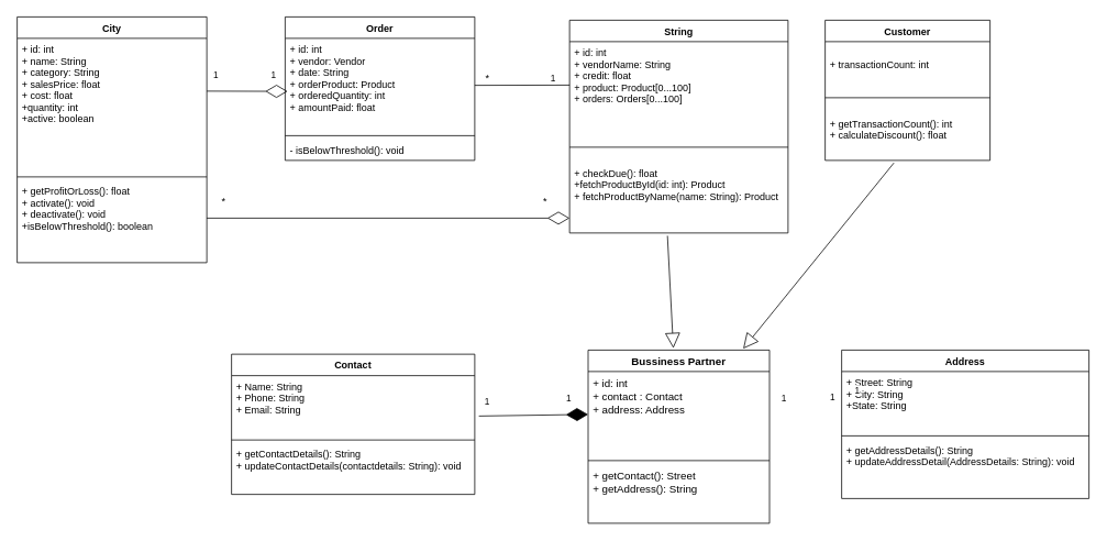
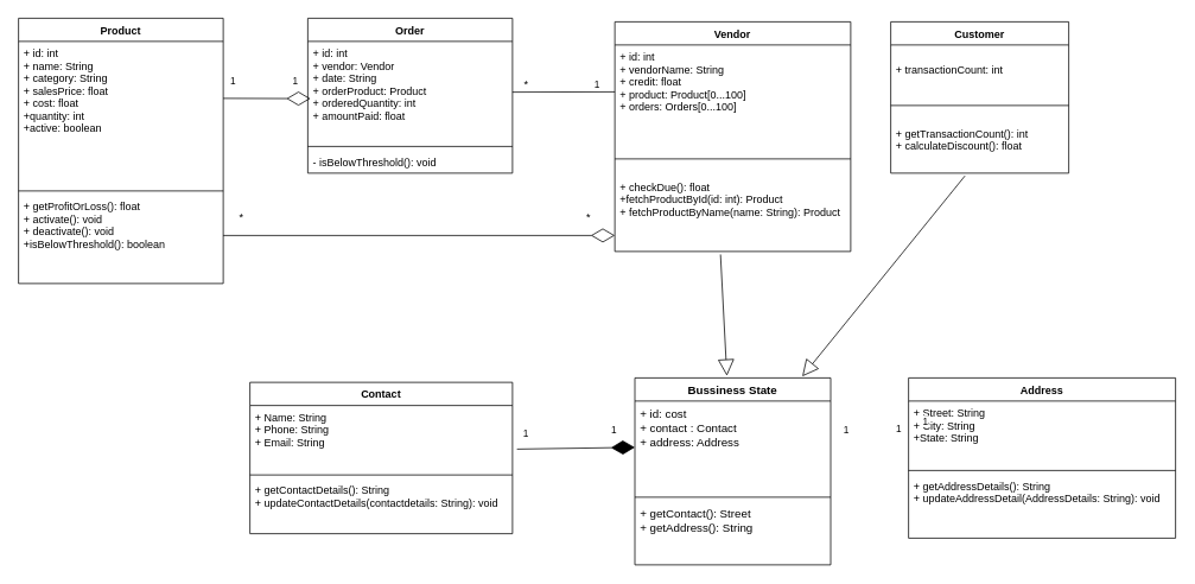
  <mxCell id="0" />
  <mxCell id="1" parent="0" />
- <mxCell id="2" value="City" style="swimlane;fontStyle=1;align=center;verticalAlign=top;childLayout=stackLayout;horizontal=1;startSize=26;horizontalStack=0;resizeParent=1;resizeParentMax=0;resizeLast=0;collapsible=1;marginBottom=0;" parent="1" vertex="1"><mxGeometry x="20" y="20" width="230" height="298" as="geometry" /></mxCell>
+ <mxCell id="2" value="Product" style="swimlane;fontStyle=1;align=center;verticalAlign=top;childLayout=stackLayout;horizontal=1;startSize=26;horizontalStack=0;resizeParent=1;resizeParentMax=0;resizeLast=0;collapsible=1;marginBottom=0;" parent="1" vertex="1"><mxGeometry x="20" y="20" width="230" height="298" as="geometry" /></mxCell>
  <mxCell id="3" value="+ id: int&#10;+ name: String&#10;+ category: String&#10;+ salesPrice: float&#10;+ cost: float&#10;+quantity: int&#10;+active: boolean" style="text;strokeColor=none;fillColor=none;align=left;verticalAlign=top;spacingLeft=4;spacingRight=4;overflow=hidden;rotatable=0;points=[[0,0.5],[1,0.5]];portConstraint=eastwest;" parent="2" vertex="1"><mxGeometry y="26" width="230" height="164" as="geometry" /></mxCell>
  <mxCell id="4" value="" style="line;strokeWidth=1;fillColor=none;align=left;verticalAlign=middle;spacingTop=-1;spacingLeft=3;spacingRight=3;rotatable=0;labelPosition=right;points=[];portConstraint=eastwest;" parent="2" vertex="1"><mxGeometry y="190" width="230" height="8" as="geometry" /></mxCell>
  <mxCell id="5" value="+ getProfitOrLoss(): float&#10;+ activate(): void&#10;+ deactivate(): void&#10;+isBelowThreshold(): boolean" style="text;strokeColor=none;fillColor=none;align=left;verticalAlign=top;spacingLeft=4;spacingRight=4;overflow=hidden;rotatable=0;points=[[0,0.5],[1,0.5]];portConstraint=eastwest;" parent="2" vertex="1"><mxGeometry y="198" width="230" height="100" as="geometry" /></mxCell>
  <mxCell id="6" value="Order" style="swimlane;fontStyle=1;align=center;verticalAlign=top;childLayout=stackLayout;horizontal=1;startSize=26;horizontalStack=0;resizeParent=1;resizeParentMax=0;resizeLast=0;collapsible=1;marginBottom=0;" parent="1" vertex="1"><mxGeometry x="345" y="20" width="230" height="174" as="geometry" /></mxCell>
  <mxCell id="7" value="+ id: int&#10;+ vendor: Vendor&#10;+ date: String&#10;+ orderProduct: Product&#10;+ orderedQuantity: int&#10;+ amountPaid: float" style="text;strokeColor=none;fillColor=none;align=left;verticalAlign=top;spacingLeft=4;spacingRight=4;overflow=hidden;rotatable=0;points=[[0,0.5],[1,0.5]];portConstraint=eastwest;" parent="6" vertex="1"><mxGeometry y="26" width="230" height="114" as="geometry" /></mxCell>
  <mxCell id="8" value="" style="line;strokeWidth=1;fillColor=none;align=left;verticalAlign=middle;spacingTop=-1;spacingLeft=3;spacingRight=3;rotatable=0;labelPosition=right;points=[];portConstraint=eastwest;" parent="6" vertex="1"><mxGeometry y="140" width="230" height="8" as="geometry" /></mxCell>
  <mxCell id="9" value="- isBelowThreshold(): void" style="text;strokeColor=none;fillColor=none;align=left;verticalAlign=top;spacingLeft=4;spacingRight=4;overflow=hidden;rotatable=0;points=[[0,0.5],[1,0.5]];portConstraint=eastwest;" parent="6" vertex="1"><mxGeometry y="148" width="230" height="26" as="geometry" /></mxCell>
  <mxCell id="10" value="Customer" style="swimlane;fontStyle=1;align=center;verticalAlign=top;childLayout=stackLayout;horizontal=1;startSize=26;horizontalStack=0;resizeParent=1;resizeParentMax=0;resizeLast=0;collapsible=1;marginBottom=0;" parent="1" vertex="1"><mxGeometry x="1000" y="24" width="200" height="170" as="geometry" /></mxCell>
  <mxCell id="11" value="&#10;+ transactionCount: int" style="text;strokeColor=none;fillColor=none;align=left;verticalAlign=top;spacingLeft=4;spacingRight=4;overflow=hidden;rotatable=0;points=[[0,0.5],[1,0.5]];portConstraint=eastwest;" parent="10" vertex="1"><mxGeometry y="26" width="200" height="64" as="geometry" /></mxCell>
  <mxCell id="12" value="" style="line;strokeWidth=1;fillColor=none;align=left;verticalAlign=middle;spacingTop=-1;spacingLeft=3;spacingRight=3;rotatable=0;labelPosition=right;points=[];portConstraint=eastwest;" parent="10" vertex="1"><mxGeometry y="90" width="200" height="8" as="geometry" /></mxCell>
  <mxCell id="13" value="&#10;+ getTransactionCount(): int&#10;+ calculateDiscount(): float" style="text;strokeColor=none;fillColor=none;align=left;verticalAlign=top;spacingLeft=4;spacingRight=4;overflow=hidden;rotatable=0;points=[[0,0.5],[1,0.5]];portConstraint=eastwest;" parent="10" vertex="1"><mxGeometry y="98" width="200" height="72" as="geometry" /></mxCell>
- <mxCell id="14" value="String" style="swimlane;fontStyle=1;align=center;verticalAlign=top;childLayout=stackLayout;horizontal=1;startSize=26;horizontalStack=0;resizeParent=1;resizeParentMax=0;resizeLast=0;collapsible=1;marginBottom=0;" parent="1" vertex="1"><mxGeometry x="690" y="24" width="265" height="258" as="geometry" /></mxCell>
+ <mxCell id="14" value="Vendor" style="swimlane;fontStyle=1;align=center;verticalAlign=top;childLayout=stackLayout;horizontal=1;startSize=26;horizontalStack=0;resizeParent=1;resizeParentMax=0;resizeLast=0;collapsible=1;marginBottom=0;" parent="1" vertex="1"><mxGeometry x="690" y="24" width="265" height="258" as="geometry" /></mxCell>
  <mxCell id="15" value="+ id: int&#10;+ vendorName: String&#10;+ credit: float&#10;+ product: Product[0...100]&#10;+ orders: Orders[0...100]" style="text;strokeColor=none;fillColor=none;align=left;verticalAlign=top;spacingLeft=4;spacingRight=4;overflow=hidden;rotatable=0;points=[[0,0.5],[1,0.5]];portConstraint=eastwest;" parent="14" vertex="1"><mxGeometry y="26" width="265" height="124" as="geometry" /></mxCell>
  <mxCell id="16" value="" style="line;strokeWidth=1;fillColor=none;align=left;verticalAlign=middle;spacingTop=-1;spacingLeft=3;spacingRight=3;rotatable=0;labelPosition=right;points=[];portConstraint=eastwest;" parent="14" vertex="1"><mxGeometry y="150" width="265" height="8" as="geometry" /></mxCell>
  <mxCell id="17" value="&#10;+ checkDue(): float&#10;+fetchProductById(id: int): Product&#10;+ fetchProductByName(name: String): Product&#10;" style="text;strokeColor=none;fillColor=none;align=left;verticalAlign=top;spacingLeft=4;spacingRight=4;overflow=hidden;rotatable=0;points=[[0,0.5],[1,0.5]];portConstraint=eastwest;" parent="14" vertex="1"><mxGeometry y="158" width="265" height="100" as="geometry" /></mxCell>
- <mxCell id="18" value="Bussiness Partner" style="swimlane;fontStyle=1;align=center;verticalAlign=top;childLayout=stackLayout;horizontal=1;startSize=26;horizontalStack=0;resizeParent=1;resizeParentMax=0;resizeLast=0;collapsible=1;marginBottom=0;labelBackgroundColor=none;labelBorderColor=none;fontSize=13;" parent="1" vertex="1"><mxGeometry x="712.5" y="424" width="220" height="210" as="geometry" /></mxCell>
- <mxCell id="19" value="+ id: int&#10;+ contact : Contact&#10;+ address: Address" style="text;strokeColor=none;fillColor=none;align=left;verticalAlign=top;spacingLeft=4;spacingRight=4;overflow=hidden;rotatable=0;points=[[0,0.5],[1,0.5]];portConstraint=eastwest;labelBackgroundColor=none;labelBorderColor=none;fontSize=13;" parent="18" vertex="1"><mxGeometry y="26" width="220" height="104" as="geometry" /></mxCell>
+ <mxCell id="18" value="Bussiness State" style="swimlane;fontStyle=1;align=center;verticalAlign=top;childLayout=stackLayout;horizontal=1;startSize=26;horizontalStack=0;resizeParent=1;resizeParentMax=0;resizeLast=0;collapsible=1;marginBottom=0;labelBackgroundColor=none;labelBorderColor=none;fontSize=13;" parent="1" vertex="1"><mxGeometry x="712.5" y="424" width="220" height="210" as="geometry" /></mxCell>
+ <mxCell id="19" value="+ id: cost&#10;+ contact : Contact&#10;+ address: Address" style="text;strokeColor=none;fillColor=none;align=left;verticalAlign=top;spacingLeft=4;spacingRight=4;overflow=hidden;rotatable=0;points=[[0,0.5],[1,0.5]];portConstraint=eastwest;labelBackgroundColor=none;labelBorderColor=none;fontSize=13;" parent="18" vertex="1"><mxGeometry y="26" width="220" height="104" as="geometry" /></mxCell>
  <mxCell id="20" value="" style="line;strokeWidth=1;fillColor=none;align=left;verticalAlign=middle;spacingTop=-1;spacingLeft=3;spacingRight=3;rotatable=0;labelPosition=right;points=[];portConstraint=eastwest;labelBackgroundColor=none;labelBorderColor=none;fontSize=13;" parent="18" vertex="1"><mxGeometry y="130" width="220" height="8" as="geometry" /></mxCell>
  <mxCell id="21" value="+ getContact(): Street&#10;+ getAddress(): String" style="text;strokeColor=none;fillColor=none;align=left;verticalAlign=top;spacingLeft=4;spacingRight=4;overflow=hidden;rotatable=0;points=[[0,0.5],[1,0.5]];portConstraint=eastwest;labelBackgroundColor=none;labelBorderColor=none;fontSize=13;" parent="18" vertex="1"><mxGeometry y="138" width="220" height="72" as="geometry" /></mxCell>
  <mxCell id="22" value="Address" style="swimlane;fontStyle=1;align=center;verticalAlign=top;childLayout=stackLayout;horizontal=1;startSize=26;horizontalStack=0;resizeParent=1;resizeParentMax=0;resizeLast=0;collapsible=1;marginBottom=0;" parent="1" vertex="1"><mxGeometry x="1020" y="424" width="300" height="180" as="geometry" /></mxCell>
  <mxCell id="23" value="+ Street: String&#10;+ City: String&#10;+State: String" style="text;strokeColor=none;fillColor=none;align=left;verticalAlign=top;spacingLeft=4;spacingRight=4;overflow=hidden;rotatable=0;points=[[0,0.5],[1,0.5]];portConstraint=eastwest;" parent="22" vertex="1"><mxGeometry y="26" width="300" height="74" as="geometry" /></mxCell>
  <mxCell id="24" value="" style="line;strokeWidth=1;fillColor=none;align=left;verticalAlign=middle;spacingTop=-1;spacingLeft=3;spacingRight=3;rotatable=0;labelPosition=right;points=[];portConstraint=eastwest;" parent="22" vertex="1"><mxGeometry y="100" width="300" height="8" as="geometry" /></mxCell>
  <mxCell id="25" value="+ getAddressDetails(): String&#10;+ updateAddressDetail(AddressDetails: String): void" style="text;strokeColor=none;fillColor=none;align=left;verticalAlign=top;spacingLeft=4;spacingRight=4;overflow=hidden;rotatable=0;points=[[0,0.5],[1,0.5]];portConstraint=eastwest;" parent="22" vertex="1"><mxGeometry y="108" width="300" height="72" as="geometry" /></mxCell>
  <mxCell id="26" value="Contact" style="swimlane;fontStyle=1;align=center;verticalAlign=top;childLayout=stackLayout;horizontal=1;startSize=26;horizontalStack=0;resizeParent=1;resizeParentMax=0;resizeLast=0;collapsible=1;marginBottom=0;" parent="1" vertex="1"><mxGeometry x="280" y="429" width="295" height="170" as="geometry" /></mxCell>
  <mxCell id="27" value="+ Name: String&#10;+ Phone: String&#10;+ Email: String" style="text;strokeColor=none;fillColor=none;align=left;verticalAlign=top;spacingLeft=4;spacingRight=4;overflow=hidden;rotatable=0;points=[[0,0.5],[1,0.5]];portConstraint=eastwest;" parent="26" vertex="1"><mxGeometry y="26" width="295" height="74" as="geometry" /></mxCell>
  <mxCell id="28" value="" style="line;strokeWidth=1;fillColor=none;align=left;verticalAlign=middle;spacingTop=-1;spacingLeft=3;spacingRight=3;rotatable=0;labelPosition=right;points=[];portConstraint=eastwest;" parent="26" vertex="1"><mxGeometry y="100" width="295" height="8" as="geometry" /></mxCell>
  <mxCell id="29" value="+ getContactDetails(): String&#10;+ updateContactDetails(contactdetails: String): void" style="text;strokeColor=none;fillColor=none;align=left;verticalAlign=top;spacingLeft=4;spacingRight=4;overflow=hidden;rotatable=0;points=[[0,0.5],[1,0.5]];portConstraint=eastwest;" parent="26" vertex="1"><mxGeometry y="108" width="295" height="62" as="geometry" /></mxCell>
  <mxCell id="30" value="" style="endArrow=diamondThin;endFill=1;endSize=24;html=1;rounded=0;entryX=0;entryY=0.5;entryDx=0;entryDy=0;" parent="1" target="19" edge="1"><mxGeometry width="160" relative="1" as="geometry"><mxPoint x="580" y="504" as="sourcePoint" /><mxPoint x="360" y="488" as="targetPoint" /></mxGeometry></mxCell>
  <mxCell id="31" value="1" style="edgeLabel;html=1;align=center;verticalAlign=middle;resizable=0;points=[];" parent="30" vertex="1" connectable="0"><mxGeometry x="-0.741" y="4" relative="1" as="geometry"><mxPoint x="-7" y="-13" as="offset" /></mxGeometry></mxCell>
  <mxCell id="32" value="" style="endArrow=block;endSize=16;endFill=0;html=1;rounded=0;exitX=0.448;exitY=1.034;exitDx=0;exitDy=0;exitPerimeter=0;entryX=0.47;entryY=-0.011;entryDx=0;entryDy=0;entryPerimeter=0;" edge="1" parent="1" source="17" target="18"><mxGeometry width="160" relative="1" as="geometry"><mxPoint x="790" y="374" as="sourcePoint" /><mxPoint x="950" y="374" as="targetPoint" /></mxGeometry></mxCell>
  <mxCell id="33" value="" style="endArrow=block;endSize=16;endFill=0;html=1;rounded=0;exitX=0.417;exitY=1.042;exitDx=0;exitDy=0;exitPerimeter=0;entryX=0.855;entryY=-0.008;entryDx=0;entryDy=0;entryPerimeter=0;" edge="1" parent="1" source="13" target="18"><mxGeometry width="160" relative="1" as="geometry"><mxPoint x="980" y="334" as="sourcePoint" /><mxPoint x="1140" y="334" as="targetPoint" /></mxGeometry></mxCell>
  <mxCell id="34" value="&lt;span style=&quot;color: rgba(0 , 0 , 0 , 0) ; font-family: monospace ; font-size: 0px&quot;&gt;%3CmxGraphModel%3E%3Croot%3E%3CmxCell%20id%3D%220%22%2F%3E%3CmxCell%20id%3D%221%22%20parent%3D%220%22%2F%3E%3CmxCell%20id%3D%222%22%20value%3D%221%22%20style%3D%22edgeLabel%3Bhtml%3D1%3Balign%3Dcenter%3BverticalAlign%3Dmiddle%3Bresizable%3D0%3Bpoints%3D%5B%5D%3B%22%20vertex%3D%221%22%20connectable%3D%220%22%20parent%3D%221%22%3E%3CmxGeometry%20x%3D%22354.725%22%20y%3D%22-580.044%22%20as%3D%22geometry%22%3E%3CmxPoint%20x%3D%2264%22%20y%3D%22-10%22%20as%3D%22offset%22%2F%3E%3C%2FmxGeometry%3E%3C%2FmxCell%3E%3C%2Froot%3E%3C%2FmxGraphModel%3E&lt;/span&gt;" style="text;html=1;align=center;verticalAlign=middle;resizable=0;points=[];autosize=1;strokeColor=none;fillColor=none;" vertex="1" parent="1"><mxGeometry x="640" y="454" width="20" height="20" as="geometry" /></mxCell>
  <mxCell id="35" value="" style="endArrow=diamondThin;endFill=0;endSize=24;html=1;rounded=0;" edge="1" parent="1"><mxGeometry width="160" relative="1" as="geometry"><mxPoint x="250" y="264" as="sourcePoint" /><mxPoint x="690" y="264" as="targetPoint" /></mxGeometry></mxCell>
  <mxCell id="36" value="" style="endArrow=diamondThin;endFill=0;endSize=24;html=1;rounded=0;entryX=0.013;entryY=0.564;entryDx=0;entryDy=0;entryPerimeter=0;" edge="1" parent="1" target="7"><mxGeometry width="160" relative="1" as="geometry"><mxPoint x="250" y="110" as="sourcePoint" /><mxPoint x="410" y="104" as="targetPoint" /></mxGeometry></mxCell>
  <mxCell id="37" value="" style="endArrow=none;html=1;rounded=0;entryX=0;entryY=0.425;entryDx=0;entryDy=0;entryPerimeter=0;exitX=1;exitY=0.5;exitDx=0;exitDy=0;" edge="1" parent="1" source="7" target="15"><mxGeometry width="50" height="50" relative="1" as="geometry"><mxPoint x="570" y="107" as="sourcePoint" /><mxPoint x="490" y="314" as="targetPoint" /><Array as="points" /></mxGeometry></mxCell>
  <mxCell id="38" value="1" style="edgeLabel;html=1;align=center;verticalAlign=middle;resizable=0;points=[];" vertex="1" connectable="0" parent="1"><mxGeometry x="669.998" y="94.004" as="geometry" /></mxCell>
  <mxCell id="39" value="1" style="edgeLabel;html=1;align=center;verticalAlign=middle;resizable=0;points=[];" vertex="1" connectable="0" parent="1"><mxGeometry x="629.998" y="394.004" as="geometry"><mxPoint x="-299" y="-304" as="offset" /></mxGeometry></mxCell>
  <mxCell id="40" value="1" style="edgeLabel;html=1;align=center;verticalAlign=middle;resizable=0;points=[];" vertex="1" connectable="0" parent="1"><mxGeometry x="559.998" y="394.004" as="geometry"><mxPoint x="-299" y="-304" as="offset" /></mxGeometry></mxCell>
  <mxCell id="41" value="*" style="text;html=1;align=center;verticalAlign=middle;resizable=0;points=[];autosize=1;strokeColor=none;fillColor=none;" vertex="1" parent="1"><mxGeometry x="580" y="84" width="20" height="20" as="geometry" /></mxCell>
  <mxCell id="42" value="*" style="text;html=1;align=center;verticalAlign=middle;resizable=0;points=[];autosize=1;strokeColor=none;fillColor=none;" vertex="1" parent="1"><mxGeometry x="650" y="234" width="20" height="20" as="geometry" /></mxCell>
  <mxCell id="43" value="*" style="text;html=1;align=center;verticalAlign=middle;resizable=0;points=[];autosize=1;strokeColor=none;fillColor=none;" vertex="1" parent="1"><mxGeometry x="260" y="234" width="20" height="20" as="geometry" /></mxCell>
  <mxCell id="44" value="1" style="edgeLabel;html=1;align=center;verticalAlign=middle;resizable=0;points=[];" vertex="1" connectable="0" parent="1"><mxGeometry x="599.938" y="496.744" as="geometry"><mxPoint x="89" y="-14" as="offset" /></mxGeometry></mxCell>
  <mxCell id="45" value="1" style="edgeLabel;html=1;align=center;verticalAlign=middle;resizable=0;points=[];" vertex="1" connectable="0" parent="1"><mxGeometry x="609.938" y="506.744" as="geometry"><mxPoint x="429" y="-34" as="offset" /></mxGeometry></mxCell>
  <mxCell id="46" value="1" style="edgeLabel;html=1;align=center;verticalAlign=middle;resizable=0;points=[];" vertex="1" connectable="0" parent="1"><mxGeometry x="599.938" y="496.744" as="geometry"><mxPoint x="350" y="-14" as="offset" /></mxGeometry></mxCell>
  <mxCell id="47" value="1" style="edgeLabel;html=1;align=center;verticalAlign=middle;resizable=0;points=[];" vertex="1" connectable="0" parent="1"><mxGeometry x="609.938" y="506.744" as="geometry"><mxPoint x="399" y="-26" as="offset" /></mxGeometry></mxCell>
